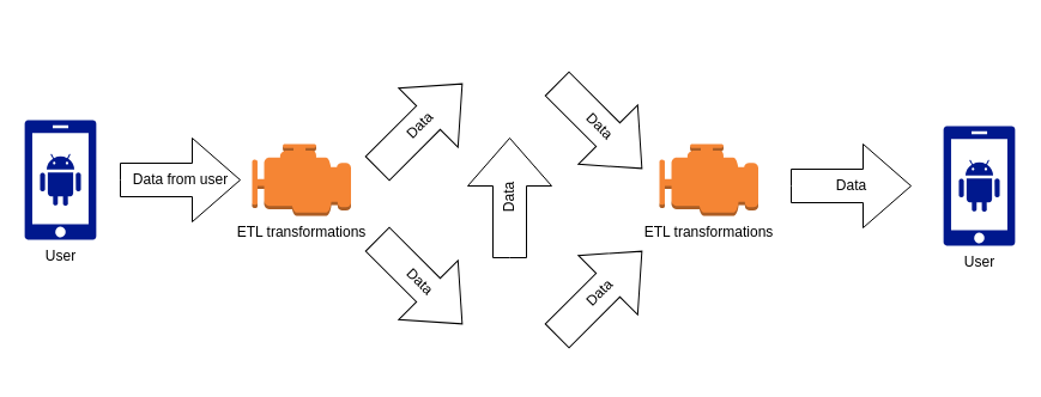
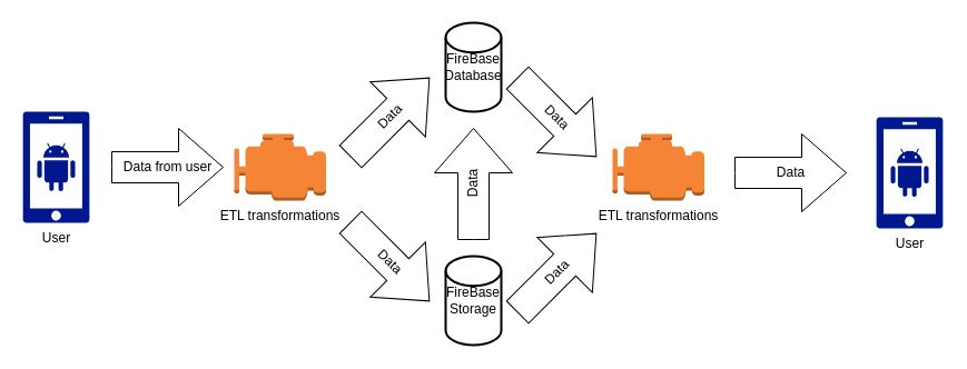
  <mxCell id="0" />
  <mxCell id="1" parent="0" />
  <mxCell id="2" value="User" style="sketch=0;aspect=fixed;pointerEvents=1;shadow=0;dashed=0;html=1;strokeColor=none;labelPosition=center;verticalLabelPosition=bottom;verticalAlign=top;align=center;fillColor=#00188D;shape=mxgraph.mscae.enterprise.android_phone" vertex="1" parent="1"><mxGeometry x="20" y="100" width="60" height="100" as="geometry" /></mxCell>
+ <mxCell id="3" value="FireBase Database" style="strokeWidth=2;html=1;shape=mxgraph.flowchart.database;whiteSpace=wrap;" vertex="1" parent="1"><mxGeometry x="400" y="20" width="50" height="80" as="geometry" /></mxCell>
  <mxCell id="4" value="ETL transformations" style="outlineConnect=0;dashed=0;verticalLabelPosition=bottom;verticalAlign=top;align=center;html=1;shape=mxgraph.aws3.emr_engine;fillColor=#F58534;gradientColor=none;" vertex="1" parent="1"><mxGeometry x="210" y="120" width="82.5" height="60" as="geometry" /></mxCell>
+ <mxCell id="5" value="FireBase Storage" style="strokeWidth=2;html=1;shape=mxgraph.flowchart.database;whiteSpace=wrap;" vertex="1" parent="1"><mxGeometry x="400" y="230" width="50" height="80" as="geometry" /></mxCell>
  <mxCell id="6" value="Data" style="html=1;shadow=0;dashed=0;align=center;verticalAlign=middle;shape=mxgraph.arrows2.arrow;dy=0.6;dx=40;notch=0;rotation=45;" vertex="1" parent="1"><mxGeometry x="300" y="200" width="100" height="70" as="geometry" /></mxCell>
  <mxCell id="7" value="Data" style="html=1;shadow=0;dashed=0;align=center;verticalAlign=middle;shape=mxgraph.arrows2.arrow;dy=0.6;dx=40;notch=0;rotation=-45;" vertex="1" parent="1"><mxGeometry x="300" y="70" width="100" height="70" as="geometry" /></mxCell>
  <mxCell id="8" value="Data" style="html=1;shadow=0;dashed=0;align=center;verticalAlign=middle;shape=mxgraph.arrows2.arrow;dy=0.6;dx=40;notch=0;rotation=-90;" vertex="1" parent="1"><mxGeometry x="375" y="130" width="100" height="70" as="geometry" /></mxCell>
  <mxCell id="9" value="User" style="sketch=0;aspect=fixed;pointerEvents=1;shadow=0;dashed=0;html=1;strokeColor=none;labelPosition=center;verticalLabelPosition=bottom;verticalAlign=top;align=center;fillColor=#00188D;shape=mxgraph.mscae.enterprise.android_phone" vertex="1" parent="1"><mxGeometry x="787" y="105" width="60" height="100" as="geometry" /></mxCell>
  <mxCell id="10" value="ETL transformations" style="outlineConnect=0;dashed=0;verticalLabelPosition=bottom;verticalAlign=top;align=center;html=1;shape=mxgraph.aws3.emr_engine;fillColor=#F58534;gradientColor=none;" vertex="1" parent="1"><mxGeometry x="550" y="120" width="82.5" height="60" as="geometry" /></mxCell>
  <mxCell id="11" value="Data" style="html=1;shadow=0;dashed=0;align=center;verticalAlign=middle;shape=mxgraph.arrows2.arrow;dy=0.6;dx=40;notch=0;rotation=45;" vertex="1" parent="1"><mxGeometry x="450" y="70" width="100" height="70" as="geometry" /></mxCell>
  <mxCell id="12" value="Data" style="html=1;shadow=0;dashed=0;align=center;verticalAlign=middle;shape=mxgraph.arrows2.arrow;dy=0.6;dx=40;notch=0;rotation=-45;" vertex="1" parent="1"><mxGeometry x="450" y="210" width="100" height="70" as="geometry" /></mxCell>
  <mxCell id="13" value="Data" style="html=1;shadow=0;dashed=0;align=center;verticalAlign=middle;shape=mxgraph.arrows2.arrow;dy=0.6;dx=40;notch=0;rotation=0;" vertex="1" parent="1"><mxGeometry x="660" y="120" width="100" height="70" as="geometry" /></mxCell>
  <mxCell id="14" value="Data from user" style="html=1;shadow=0;dashed=0;align=center;verticalAlign=middle;shape=mxgraph.arrows2.arrow;dy=0.6;dx=40;notch=0;rotation=0;" vertex="1" parent="1"><mxGeometry x="100" y="115" width="100" height="70" as="geometry" /></mxCell>
